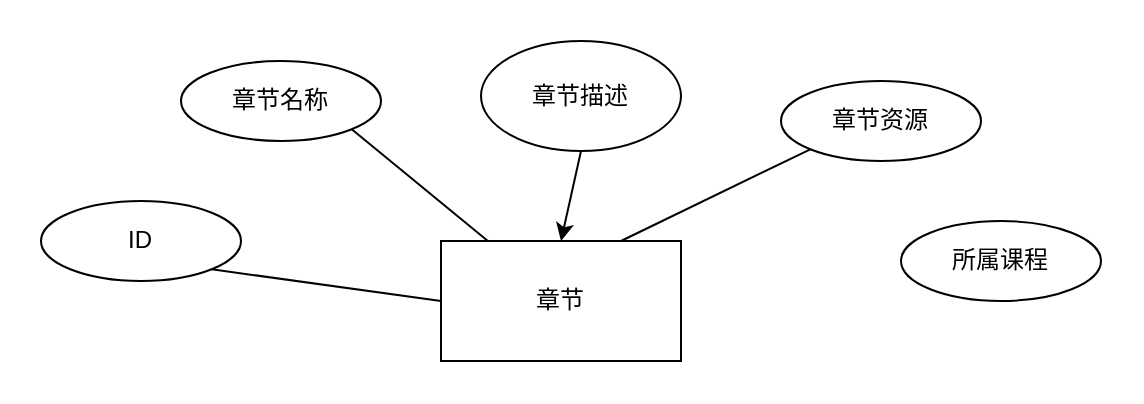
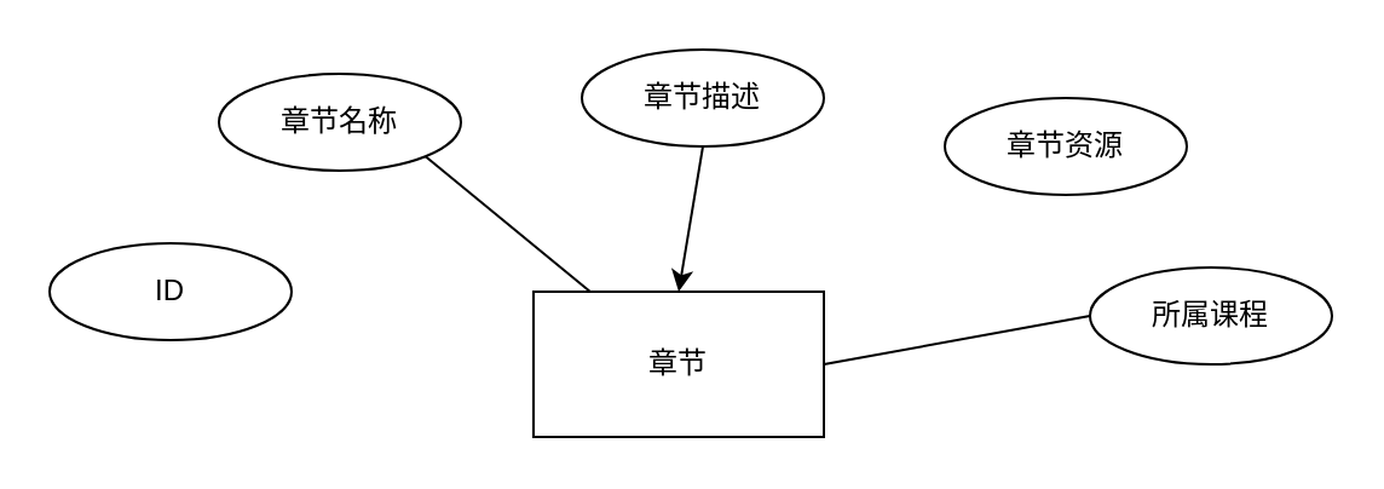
  <mxCell id="0" />
  <mxCell id="1" parent="0" />
  <mxCell id="2" value="章节" style="rounded=0;whiteSpace=wrap;html=1;" vertex="1" parent="1"><mxGeometry x="220" y="120" width="120" height="60" as="geometry" /></mxCell>
  <mxCell id="3" value="ID" style="ellipse;whiteSpace=wrap;html=1;align=center;" vertex="1" parent="1"><mxGeometry x="20" y="100" width="100" height="40" as="geometry" /></mxCell>
  <mxCell id="4" value="章节名称" style="ellipse;whiteSpace=wrap;html=1;align=center;" vertex="1" parent="1"><mxGeometry x="90" y="30" width="100" height="40" as="geometry" /></mxCell>
- <mxCell id="5" value="章节描述" style="ellipse;whiteSpace=wrap;html=1;align=center;" vertex="1" parent="1"><mxGeometry x="240" y="20" width="100" height="55" as="geometry" /></mxCell>
+ <mxCell id="5" value="章节描述" style="ellipse;whiteSpace=wrap;html=1;align=center;" vertex="1" parent="1"><mxGeometry x="240" y="20" width="100" height="40" as="geometry" /></mxCell>
  <mxCell id="6" value="章节资源" style="ellipse;whiteSpace=wrap;html=1;align=center;" vertex="1" parent="1"><mxGeometry x="390" y="40" width="100" height="40" as="geometry" /></mxCell>
  <mxCell id="7" value="所属课程" style="ellipse;whiteSpace=wrap;html=1;align=center;" vertex="1" parent="1"><mxGeometry x="450" y="110" width="100" height="40" as="geometry" /></mxCell>
- <mxCell id="8" value="" style="endArrow=none;html=1;rounded=0;exitX=1;exitY=1;exitDx=0;exitDy=0;entryX=0;entryY=0.5;entryDx=0;entryDy=0;" edge="1" parent="1" source="3" target="2"><mxGeometry relative="1" as="geometry"><mxPoint x="210" y="80" as="sourcePoint" /><mxPoint x="370" y="80" as="targetPoint" /></mxGeometry></mxCell>
  <mxCell id="9" value="" style="endArrow=none;html=1;rounded=0;exitX=1;exitY=1;exitDx=0;exitDy=0;" edge="1" parent="1" source="4" target="2"><mxGeometry relative="1" as="geometry"><mxPoint x="210" y="80" as="sourcePoint" /><mxPoint x="370" y="80" as="targetPoint" /></mxGeometry></mxCell>
  <mxCell id="10" value="" style="endArrow=classic;html=1;rounded=0;exitX=0.5;exitY=1;exitDx=0;exitDy=0;entryX=0.5;entryY=0;entryDx=0;entryDy=0;" edge="1" parent="1" source="5" target="2"><mxGeometry relative="1" as="geometry"><mxPoint x="210" y="80" as="sourcePoint" /><mxPoint x="370" y="80" as="targetPoint" /></mxGeometry></mxCell>
- <mxCell id="11" value="" style="endArrow=none;html=1;rounded=0;exitX=0.75;exitY=0;exitDx=0;exitDy=0;entryX=0;entryY=1;entryDx=0;entryDy=0;" edge="1" parent="1" source="2" target="6"><mxGeometry relative="1" as="geometry"><mxPoint x="210" y="80" as="sourcePoint" /><mxPoint x="370" y="80" as="targetPoint" /></mxGeometry></mxCell>
+ <mxCell id="12" value="" style="endArrow=none;html=1;rounded=0;exitX=1;exitY=0.5;exitDx=0;exitDy=0;entryX=0;entryY=0.5;entryDx=0;entryDy=0;" edge="1" parent="1" source="2" target="7"><mxGeometry relative="1" as="geometry"><mxPoint x="210" y="80" as="sourcePoint" /><mxPoint x="370" y="80" as="targetPoint" /></mxGeometry></mxCell>
